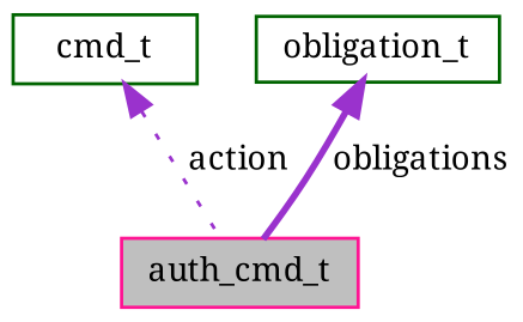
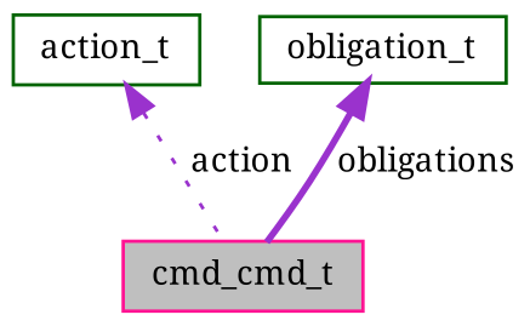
  digraph {
    fontname="Noto Serif"
    node [color=darkgreen fillcolor=white fontname="Noto Serif" fontsize=10 shape=record style=filled]
    edge [color=darkorchid3 dir=back fontname="Noto Serif" fontsize=10 labelfontname=Helvetica labelfontsize=10]
-   n1 [color=deeppink fillcolor=grey75 fontcolor=black height=0.2 label=auth_cmd_t width=0.4]
-   n2 [height=0.2 label=cmd_t width=0.4]
+   n1 [color=deeppink fillcolor=grey75 fontcolor=black height=0.2 label=cmd_cmd_t width=0.4]
+   n2 [height=0.2 label=action_t width=0.4]
    n3 [height=0.2 label=obligation_t width=0.4]
    n2 -> n1 [label=" action" style=dotted]
    n3 -> n1 [label=" obligations" style=bold]
  }
